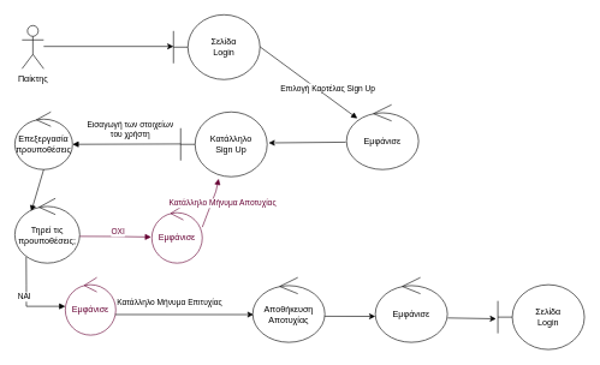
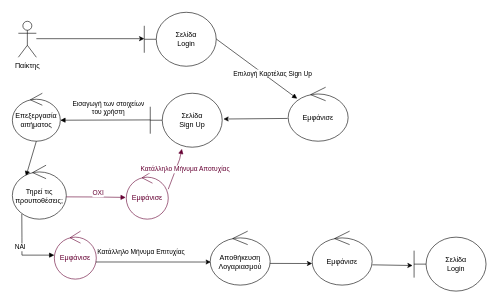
  <mxCell id="0" />
  <mxCell id="1" parent="0" />
  <mxCell id="2" value="" style="endArrow=classic;html=1;rounded=0;" parent="1" edge="1"><mxGeometry width="50" height="50" relative="1" as="geometry"><mxPoint x="60" y="64" as="sourcePoint" /><mxPoint x="240" y="64" as="targetPoint" /></mxGeometry></mxCell>
  <mxCell id="3" value="Παίκτης" style="shape=umlActor;verticalLabelPosition=bottom;verticalAlign=top;html=1;" parent="1" vertex="1"><mxGeometry x="30" y="35" width="30" height="60" as="geometry" /></mxCell>
  <mxCell id="4" value="Σελίδα&lt;br&gt;Login" style="shape=umlBoundary;whiteSpace=wrap;html=1;" parent="1" vertex="1"><mxGeometry x="240" y="20" width="120" height="90" as="geometry" /></mxCell>
  <mxCell id="5" value="Επιλογή Καρτέλας Sign Up" style="html=1;verticalAlign=bottom;endArrow=block;rounded=0;entryX=0.15;entryY=0.211;entryDx=0;entryDy=0;entryPerimeter=0;" parent="1" target="6" edge="1"><mxGeometry x="0.371" y="3" width="80" relative="1" as="geometry"><mxPoint x="360" y="64.5" as="sourcePoint" /><mxPoint x="430" y="155" as="targetPoint" /><mxPoint y="1" as="offset" /></mxGeometry></mxCell>
  <mxCell id="6" value="Εμφάνισε" style="ellipse;shape=umlControl;whiteSpace=wrap;html=1;" parent="1" vertex="1"><mxGeometry x="480" y="145" width="100" height="90" as="geometry" /></mxCell>
- <mxCell id="7" value="Κατάλληλο&lt;br&gt;Sign Up" style="shape=umlBoundary;whiteSpace=wrap;html=1;" parent="1" vertex="1"><mxGeometry x="250" y="155" width="120" height="90" as="geometry" /></mxCell>
+ <mxCell id="7" value="Σελίδα&lt;br&gt;Sign Up" style="shape=umlBoundary;whiteSpace=wrap;html=1;" parent="1" vertex="1"><mxGeometry x="250" y="155" width="120" height="90" as="geometry" /></mxCell>
  <mxCell id="8" value="" style="endArrow=classic;html=1;rounded=0;fontFamily=Helvetica;fontSize=12;fontColor=default;exitX=-0.01;exitY=0.578;exitDx=0;exitDy=0;exitPerimeter=0;entryX=1.017;entryY=0.478;entryDx=0;entryDy=0;entryPerimeter=0;" parent="1" source="6" target="7" edge="1"><mxGeometry width="50" height="50" relative="1" as="geometry"><mxPoint x="670" y="125" as="sourcePoint" /><mxPoint x="720" y="75" as="targetPoint" /></mxGeometry></mxCell>
  <mxCell id="9" value="Εισαγωγή των στοιχείων &lt;br&gt;του χρήστη" style="html=1;verticalAlign=bottom;endArrow=block;rounded=0;" parent="1" edge="1"><mxGeometry x="-0.067" y="-5" width="80" relative="1" as="geometry"><mxPoint x="250" y="199.5" as="sourcePoint" /><mxPoint x="100" y="200" as="targetPoint" /><mxPoint as="offset" /></mxGeometry></mxCell>
- <mxCell id="10" value="Επεξεργασία προυποθέσεις&lt;br&gt;" style="ellipse;shape=umlControl;whiteSpace=wrap;html=1;" parent="1" vertex="1"><mxGeometry x="20" y="155" width="80" height="80" as="geometry" /></mxCell>
+ <mxCell id="10" value="Επεξεργασία αιτήματος&lt;br&gt;" style="ellipse;shape=umlControl;whiteSpace=wrap;html=1;" parent="1" vertex="1"><mxGeometry x="20" y="155" width="80" height="80" as="geometry" /></mxCell>
  <mxCell id="11" value="" style="html=1;verticalAlign=bottom;endArrow=block;rounded=0;entryX=0.253;entryY=0.203;entryDx=0;entryDy=0;entryPerimeter=0;" parent="1" target="12" edge="1"><mxGeometry x="-0.143" y="-19" width="80" relative="1" as="geometry"><mxPoint x="60" y="235" as="sourcePoint" /><mxPoint x="319.5" y="495" as="targetPoint" /><mxPoint as="offset" /><Array as="points"><mxPoint x="60" y="235" /></Array></mxGeometry></mxCell>
  <mxCell id="12" value="Τηρεί τις προυποθέσεις;&lt;br&gt;" style="ellipse;shape=umlControl;whiteSpace=wrap;html=1;rotation=0;" parent="1" vertex="1"><mxGeometry x="20" y="275" width="90" height="90" as="geometry" /></mxCell>
  <mxCell id="13" value="ΟΧΙ" style="html=1;verticalAlign=bottom;endArrow=block;rounded=0;strokeColor=#660033;fontColor=#660033;exitX=1;exitY=0.587;exitDx=0;exitDy=0;exitPerimeter=0;entryX=-0.013;entryY=0.547;entryDx=0;entryDy=0;entryPerimeter=0;" parent="1" source="12" target="14" edge="1"><mxGeometry x="0.062" y="-3" width="80" relative="1" as="geometry"><mxPoint x="90" y="505" as="sourcePoint" /><mxPoint x="230" y="455" as="targetPoint" /><mxPoint as="offset" /><Array as="points"><mxPoint x="160" y="328" /></Array></mxGeometry></mxCell>
  <mxCell id="14" value="Εμφάνισε" style="ellipse;shape=umlControl;whiteSpace=wrap;html=1;fontColor=#660033;strokeColor=#660033;" parent="1" vertex="1"><mxGeometry x="210" y="285" width="70" height="80" as="geometry" /></mxCell>
  <mxCell id="15" value="Κατάλληλο Μήνυμα Αποτυχίας" style="html=1;verticalAlign=bottom;endArrow=block;rounded=0;strokeColor=#660033;fontColor=#660033;exitX=1;exitY=0.375;exitDx=0;exitDy=0;exitPerimeter=0;entryX=0.439;entryY=1.031;entryDx=0;entryDy=0;entryPerimeter=0;" parent="1" source="14" target="7" edge="1"><mxGeometry x="-0.073" y="-17" width="80" relative="1" as="geometry"><mxPoint x="301" y="315" as="sourcePoint" /><mxPoint x="310" y="245" as="targetPoint" /><Array as="points"><mxPoint x="299" y="265" /></Array><mxPoint y="1" as="offset" /></mxGeometry></mxCell>
  <mxCell id="16" value="ΝΑΙ" style="html=1;verticalAlign=bottom;endArrow=block;rounded=0;exitX=0.175;exitY=0.905;exitDx=0;exitDy=0;exitPerimeter=0;" parent="1" source="12" target="17" edge="1"><mxGeometry x="0.062" y="-3" width="80" relative="1" as="geometry"><mxPoint x="10" y="470.04" as="sourcePoint" /><mxPoint x="150" y="470" as="targetPoint" /><Array as="points"><mxPoint x="36" y="395" /><mxPoint x="36" y="425" /></Array><mxPoint as="offset" /></mxGeometry></mxCell>
  <mxCell id="17" value="Εμφάνισε" style="ellipse;shape=umlControl;whiteSpace=wrap;html=1;fontColor=#660033;strokeColor=#660033;" parent="1" vertex="1"><mxGeometry x="90" y="385" width="70" height="80" as="geometry" /></mxCell>
  <mxCell id="18" value="" style="endArrow=classic;html=1;rounded=0;fontFamily=Helvetica;fontSize=12;fontColor=default;exitX=0.987;exitY=0.643;exitDx=0;exitDy=0;startArrow=none;exitPerimeter=0;entryX=0.01;entryY=0.572;entryDx=0;entryDy=0;entryPerimeter=0;" parent="1" source="17" target="19" edge="1"><mxGeometry width="50" height="50" relative="1" as="geometry"><mxPoint x="570" y="460" as="sourcePoint" /><mxPoint x="340" y="436" as="targetPoint" /><Array as="points" /></mxGeometry></mxCell>
- <mxCell id="19" value="Αποθήκευση Αποτυχίας" style="ellipse;shape=umlControl;whiteSpace=wrap;html=1;" parent="1" vertex="1"><mxGeometry x="350" y="385" width="100" height="90" as="geometry" /></mxCell>
+ <mxCell id="19" value="Αποθήκευση Λογαριασμού" style="ellipse;shape=umlControl;whiteSpace=wrap;html=1;" parent="1" vertex="1"><mxGeometry x="350" y="385" width="100" height="90" as="geometry" /></mxCell>
  <mxCell id="20" value="&lt;font style=&quot;font-size: 11px&quot;&gt;Κατάλληλο Μήνυμα Επιτυχίας&lt;/font&gt;" style="text;whiteSpace=wrap;html=1;fontSize=12;fontFamily=Helvetica;fontColor=default;" parent="1" vertex="1"><mxGeometry x="160" y="405" width="170" height="20" as="geometry" /></mxCell>
  <mxCell id="21" value="" style="endArrow=classic;html=1;rounded=0;exitX=0.998;exitY=0.598;exitDx=0;exitDy=0;exitPerimeter=0;" parent="1" source="19" edge="1"><mxGeometry width="50" height="50" relative="1" as="geometry"><mxPoint x="530" y="465" as="sourcePoint" /><mxPoint x="520" y="439" as="targetPoint" /></mxGeometry></mxCell>
  <mxCell id="22" style="edgeStyle=orthogonalEdgeStyle;rounded=0;orthogonalLoop=1;jettySize=auto;html=1;exitX=0.5;exitY=1;exitDx=0;exitDy=0;" parent="1" source="20" target="20" edge="1"><mxGeometry relative="1" as="geometry" /></mxCell>
  <mxCell id="23" value="Εμφάνισε" style="ellipse;shape=umlControl;whiteSpace=wrap;html=1;" parent="1" vertex="1"><mxGeometry x="520" y="385" width="100" height="90" as="geometry" /></mxCell>
  <mxCell id="24" value="" style="endArrow=classic;html=1;rounded=0;exitX=1.004;exitY=0.624;exitDx=0;exitDy=0;exitPerimeter=0;entryX=-0.021;entryY=0.526;entryDx=0;entryDy=0;entryPerimeter=0;" parent="1" source="23" target="25" edge="1"><mxGeometry width="50" height="50" relative="1" as="geometry"><mxPoint x="620" y="435" as="sourcePoint" /><mxPoint x="690.2" y="435.18" as="targetPoint" /></mxGeometry></mxCell>
  <mxCell id="25" value="Σελίδα&lt;br&gt;Login" style="shape=umlBoundary;whiteSpace=wrap;html=1;" parent="1" vertex="1"><mxGeometry x="690" y="395" width="120" height="90" as="geometry" /></mxCell>
